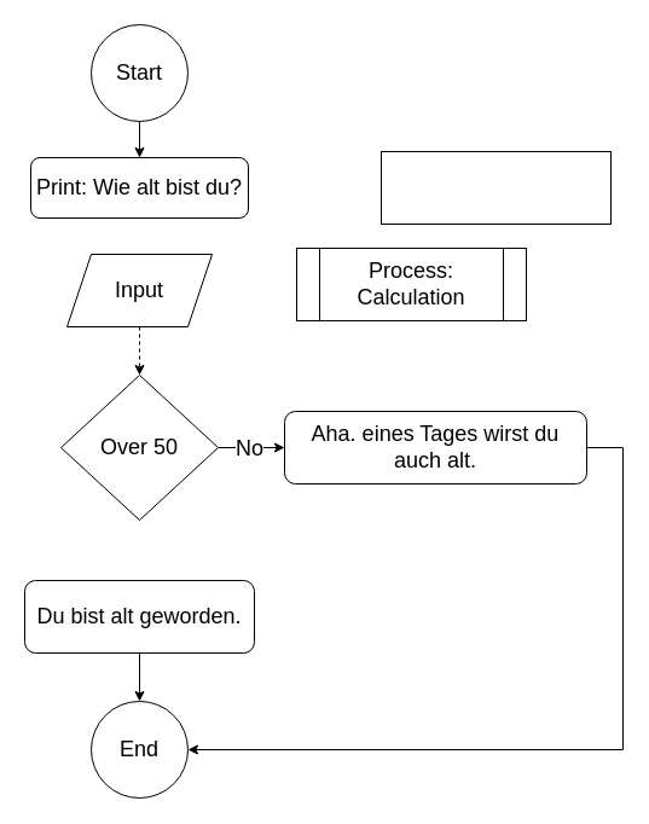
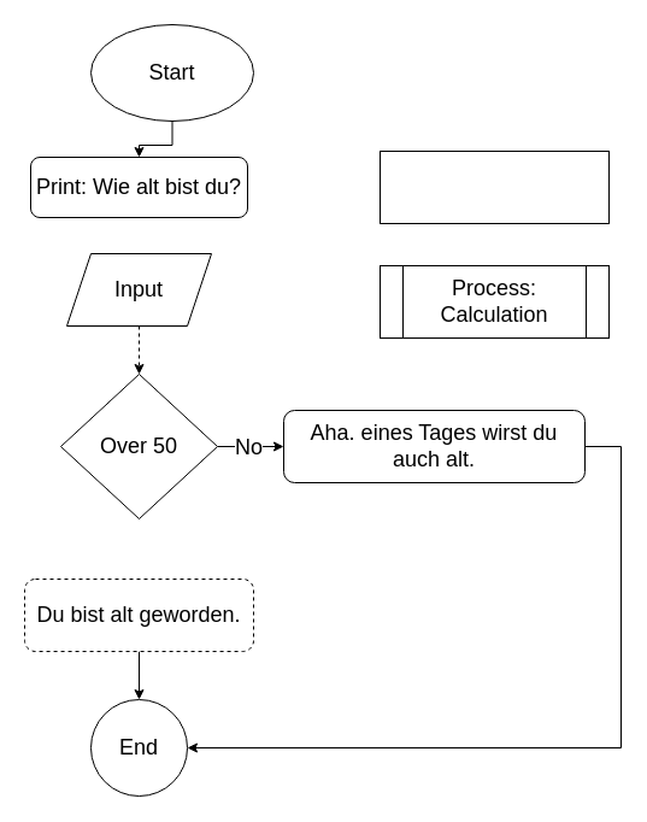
  <mxCell id="0" />
  <mxCell id="1" parent="0" />
  <mxCell id="2" style="edgeStyle=orthogonalEdgeStyle;rounded=0;orthogonalLoop=1;jettySize=auto;html=1;" parent="1" source="3" target="7" edge="1"><mxGeometry relative="1" as="geometry" /></mxCell>
- <mxCell id="3" value="&lt;font style=&quot;font-size: 18px;&quot;&gt;Start&lt;/font&gt;" style="ellipse;whiteSpace=wrap;html=1;aspect=fixed;" parent="1" vertex="1"><mxGeometry x="75" y="20" width="80" height="80" as="geometry" /></mxCell>
+ <mxCell id="3" value="&lt;font style=&quot;font-size: 18px;&quot;&gt;Start&lt;/font&gt;" style="ellipse;whiteSpace=wrap;html=1;aspect=fixed;" parent="1" vertex="1"><mxGeometry x="75" y="20" width="135" height="80" as="geometry" /></mxCell>
  <mxCell id="4" value="&lt;font style=&quot;font-size: 18px;&quot;&gt;End&lt;/font&gt;" style="ellipse;whiteSpace=wrap;html=1;aspect=fixed;" parent="1" vertex="1"><mxGeometry x="75" y="580" width="80" height="80" as="geometry" /></mxCell>
  <mxCell id="5" value="" style="edgeStyle=orthogonalEdgeStyle;rounded=0;orthogonalLoop=1;jettySize=auto;html=1;dashed=1;" parent="1" source="6" target="11" edge="1"><mxGeometry relative="1" as="geometry" /></mxCell>
  <mxCell id="6" value="&lt;font style=&quot;font-size: 18px;&quot;&gt;Input&lt;/font&gt;" style="shape=parallelogram;perimeter=parallelogramPerimeter;whiteSpace=wrap;html=1;fixedSize=1;" parent="1" vertex="1"><mxGeometry x="55" y="210" width="120" height="60" as="geometry" /></mxCell>
  <mxCell id="7" value="&lt;font style=&quot;font-size: 18px;&quot;&gt;Print: Wie alt bist du?&lt;/font&gt;" style="rounded=1;whiteSpace=wrap;html=1;" parent="1" vertex="1"><mxGeometry x="25" y="130" width="180" height="50" as="geometry" /></mxCell>
  <mxCell id="8" value="" style="rounded=0;whiteSpace=wrap;html=1;" parent="1" vertex="1"><mxGeometry x="315" y="125" width="190" height="60" as="geometry" /></mxCell>
  <mxCell id="9" value="" style="edgeStyle=orthogonalEdgeStyle;rounded=0;orthogonalLoop=1;jettySize=auto;html=1;" parent="1" source="11" target="15" edge="1"><mxGeometry relative="1" as="geometry" /></mxCell>
  <mxCell id="10" value="&lt;font style=&quot;font-size: 18px;&quot;&gt;No&lt;/font&gt;" style="edgeLabel;html=1;align=center;verticalAlign=middle;resizable=0;points=[];" parent="9" vertex="1" connectable="0"><mxGeometry x="-0.032" relative="1" as="geometry"><mxPoint x="-2" as="offset" /></mxGeometry></mxCell>
  <mxCell id="11" value="&lt;div&gt;&lt;font style=&quot;font-size: 18px;&quot;&gt;Over 50&lt;/font&gt;&lt;/div&gt;" style="rhombus;whiteSpace=wrap;html=1;" parent="1" vertex="1"><mxGeometry x="50" y="310" width="130" height="120" as="geometry" /></mxCell>
  <mxCell id="12" value="" style="edgeStyle=orthogonalEdgeStyle;rounded=0;orthogonalLoop=1;jettySize=auto;html=1;" parent="1" source="13" target="4" edge="1"><mxGeometry relative="1" as="geometry" /></mxCell>
- <mxCell id="13" value="&lt;font style=&quot;font-size: 18px;&quot;&gt;Du bist alt geworden.&lt;/font&gt;" style="rounded=1;whiteSpace=wrap;html=1;" parent="1" vertex="1"><mxGeometry x="20" y="480" width="190" height="60" as="geometry" /></mxCell>
+ <mxCell id="13" value="&lt;font style=&quot;font-size: 18px;&quot;&gt;Du bist alt geworden.&lt;/font&gt;" style="rounded=1;whiteSpace=wrap;html=1;dashed=1;" parent="1" vertex="1"><mxGeometry x="20" y="480" width="190" height="60" as="geometry" /></mxCell>
  <mxCell id="14" style="edgeStyle=orthogonalEdgeStyle;rounded=0;orthogonalLoop=1;jettySize=auto;html=1;entryX=1;entryY=0.5;entryDx=0;entryDy=0;" parent="1" source="15" target="4" edge="1"><mxGeometry relative="1" as="geometry"><Array as="points"><mxPoint x="515" y="370" /><mxPoint x="515" y="620" /></Array></mxGeometry></mxCell>
  <mxCell id="15" value="&lt;font style=&quot;font-size: 18px;&quot;&gt;Aha. eines Tages wirst du auch alt.&lt;/font&gt;" style="rounded=1;whiteSpace=wrap;html=1;" parent="1" vertex="1"><mxGeometry x="235" y="340" width="250" height="60" as="geometry" /></mxCell>
- <mxCell id="16" value="&lt;span style=&quot;font-size: 18px;&quot;&gt;Process: Calculation&lt;/span&gt;" style="shape=process;whiteSpace=wrap;html=1;backgroundOutline=1;" vertex="1" parent="1"><mxGeometry x="245" y="205" width="190" height="60" as="geometry" /></mxCell>
+ <mxCell id="16" value="&lt;span style=&quot;font-size: 18px;&quot;&gt;Process: Calculation&lt;/span&gt;" style="shape=process;whiteSpace=wrap;html=1;backgroundOutline=1;" vertex="1" parent="1"><mxGeometry x="315" y="220" width="190" height="60" as="geometry" /></mxCell>
